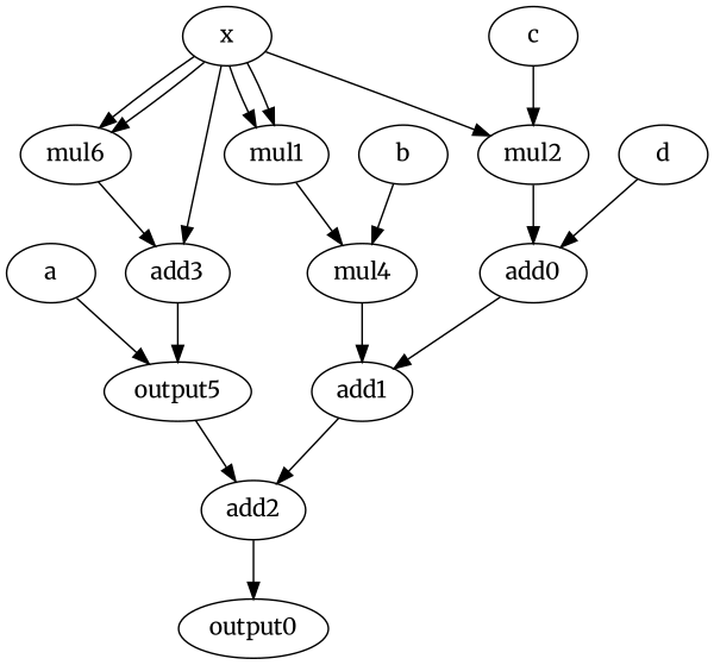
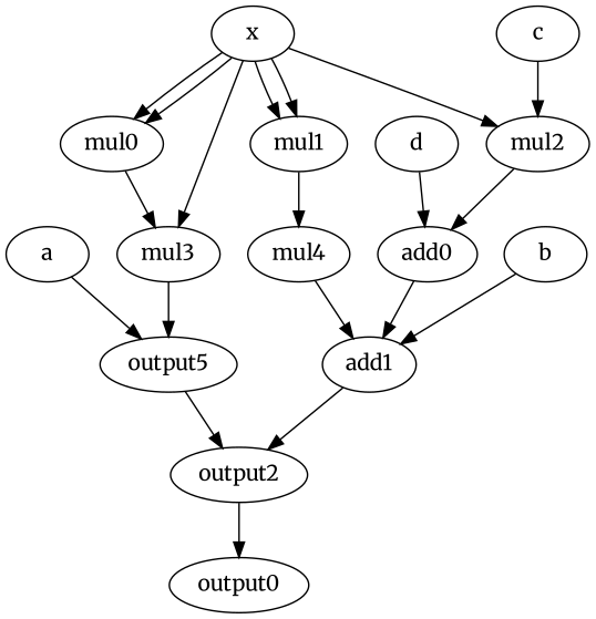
  digraph {
    fontname=Merriweather
    node [fontname=Merriweather opcode=mul]
    edge [fontname=Merriweather operand=0]
    a [opcode=load]
    n2 [label=output5]
-   add2 [opcode=add]
+   add2 [opcode=add label=output2]
    b [opcode=load]
    mul4
    add1 [opcode=add]
    c [opcode=load]
    mul2
    add0 [opcode=add]
    d [opcode=load]
    x [opcode=load]
-   mul0 [label=mul6]
+   mul0
    mul1
-   mul3 [label=add3]
+   mul3
    output0 [opcode=store]
    a -> n2 [operand=1]
    n2 -> add2
    add2 -> output0
-   b -> mul4 [operand=1]
+   b -> add1 [operand=1]
    mul4 -> add1
    add1 -> add2 [operand=1]
    c -> mul2 [operand=1]
    mul2 -> add0 [operand=1]
    add0 -> add1 [operand=1]
    d -> add0
    x -> mul2
    x -> mul0
    x -> mul0 [operand=1]
    x -> mul1
    x -> mul1 [operand=1]
    x -> mul3
    mul0 -> mul3 [operand=1]
    mul1 -> mul4
    mul3 -> n2
  }
